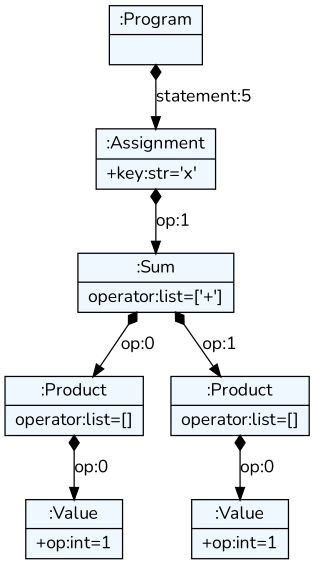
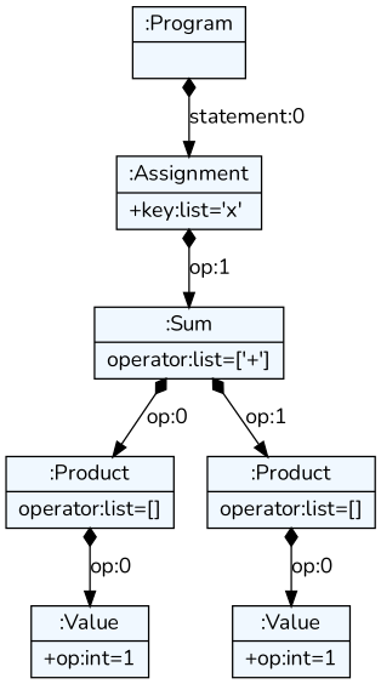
  digraph {
    fontname=Nunito
    fontsize=8
    nodesep=0.3
    node [fillcolor=aliceblue fontname=Nunito shape=record style=filled]
    edge [arrowtail=diamond dir=both fontname=Nunito]
    n1 [label="{:Program|}"]
-   n2 [label="{:Assignment|+key:str='x'\l}"]
+   n2 [label="{:Assignment|+key:list='x'\l}"]
    n3 [label="{:Sum|operator:list=['+']\l}"]
    n4 [label="{:Product|operator:list=[]\l}"]
    n5 [label="{:Product|operator:list=[]\l}"]
    n6 [label="{:Value|+op:int=1\l}"]
    n7 [label="{:Value|+op:int=1\l}"]
-   n1 -> n2 [label="statement:5"]
+   n1 -> n2 [label="statement:0"]
    n2 -> n3 [label="op:1"]
    n3 -> n4 [label="op:0"]
    n3 -> n5 [label="op:1"]
    n4 -> n6 [label="op:0"]
    n5 -> n7 [label="op:0"]
  }
